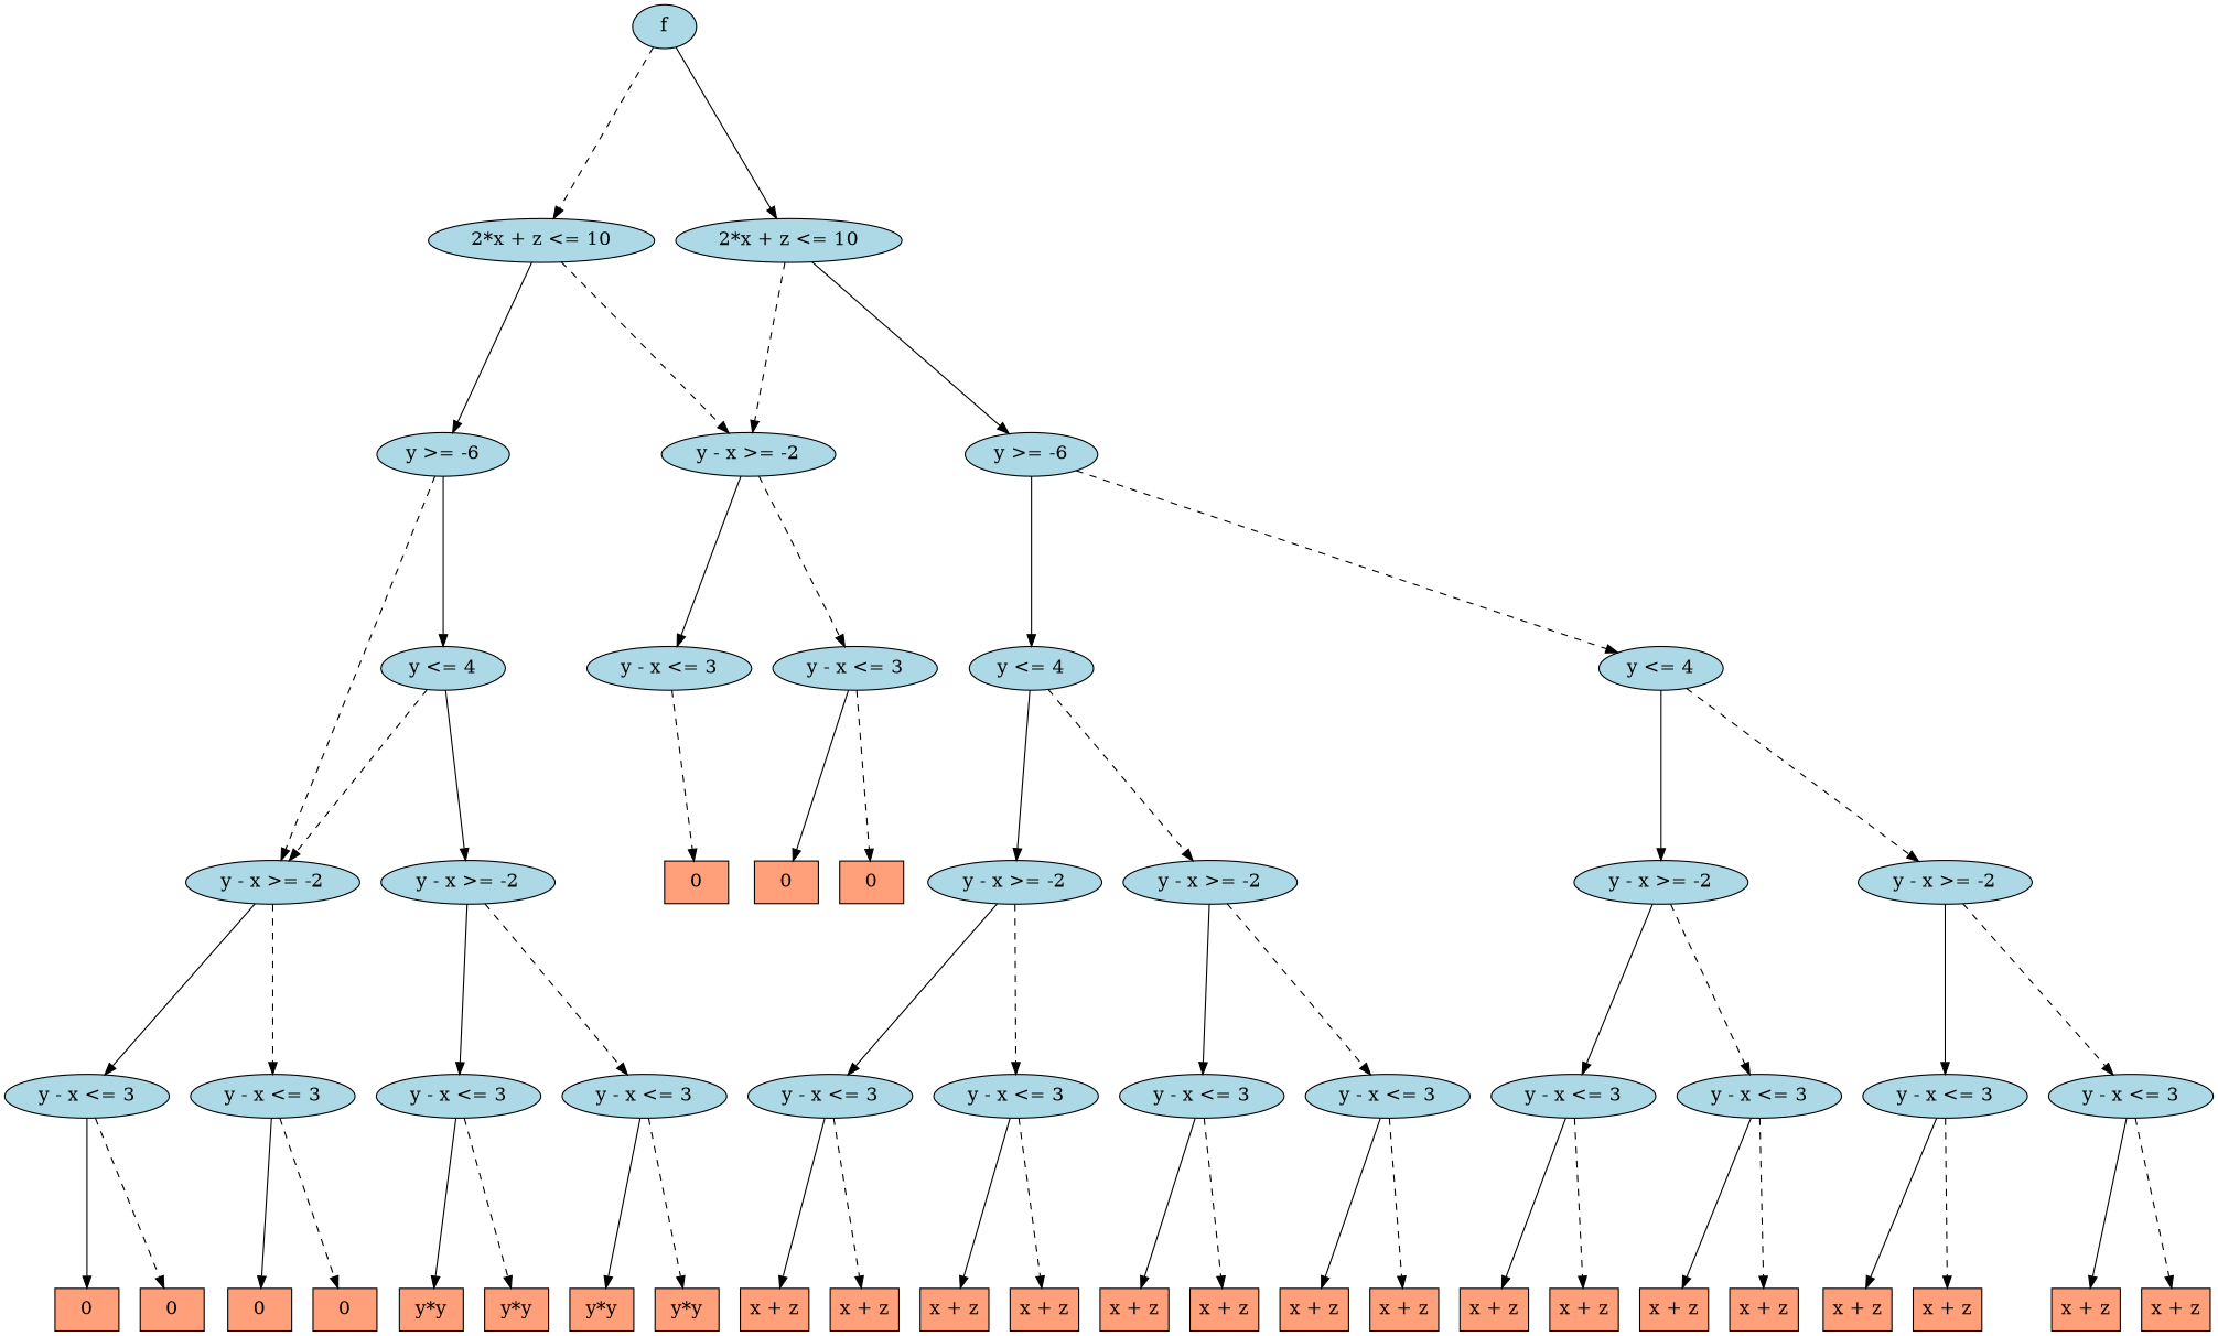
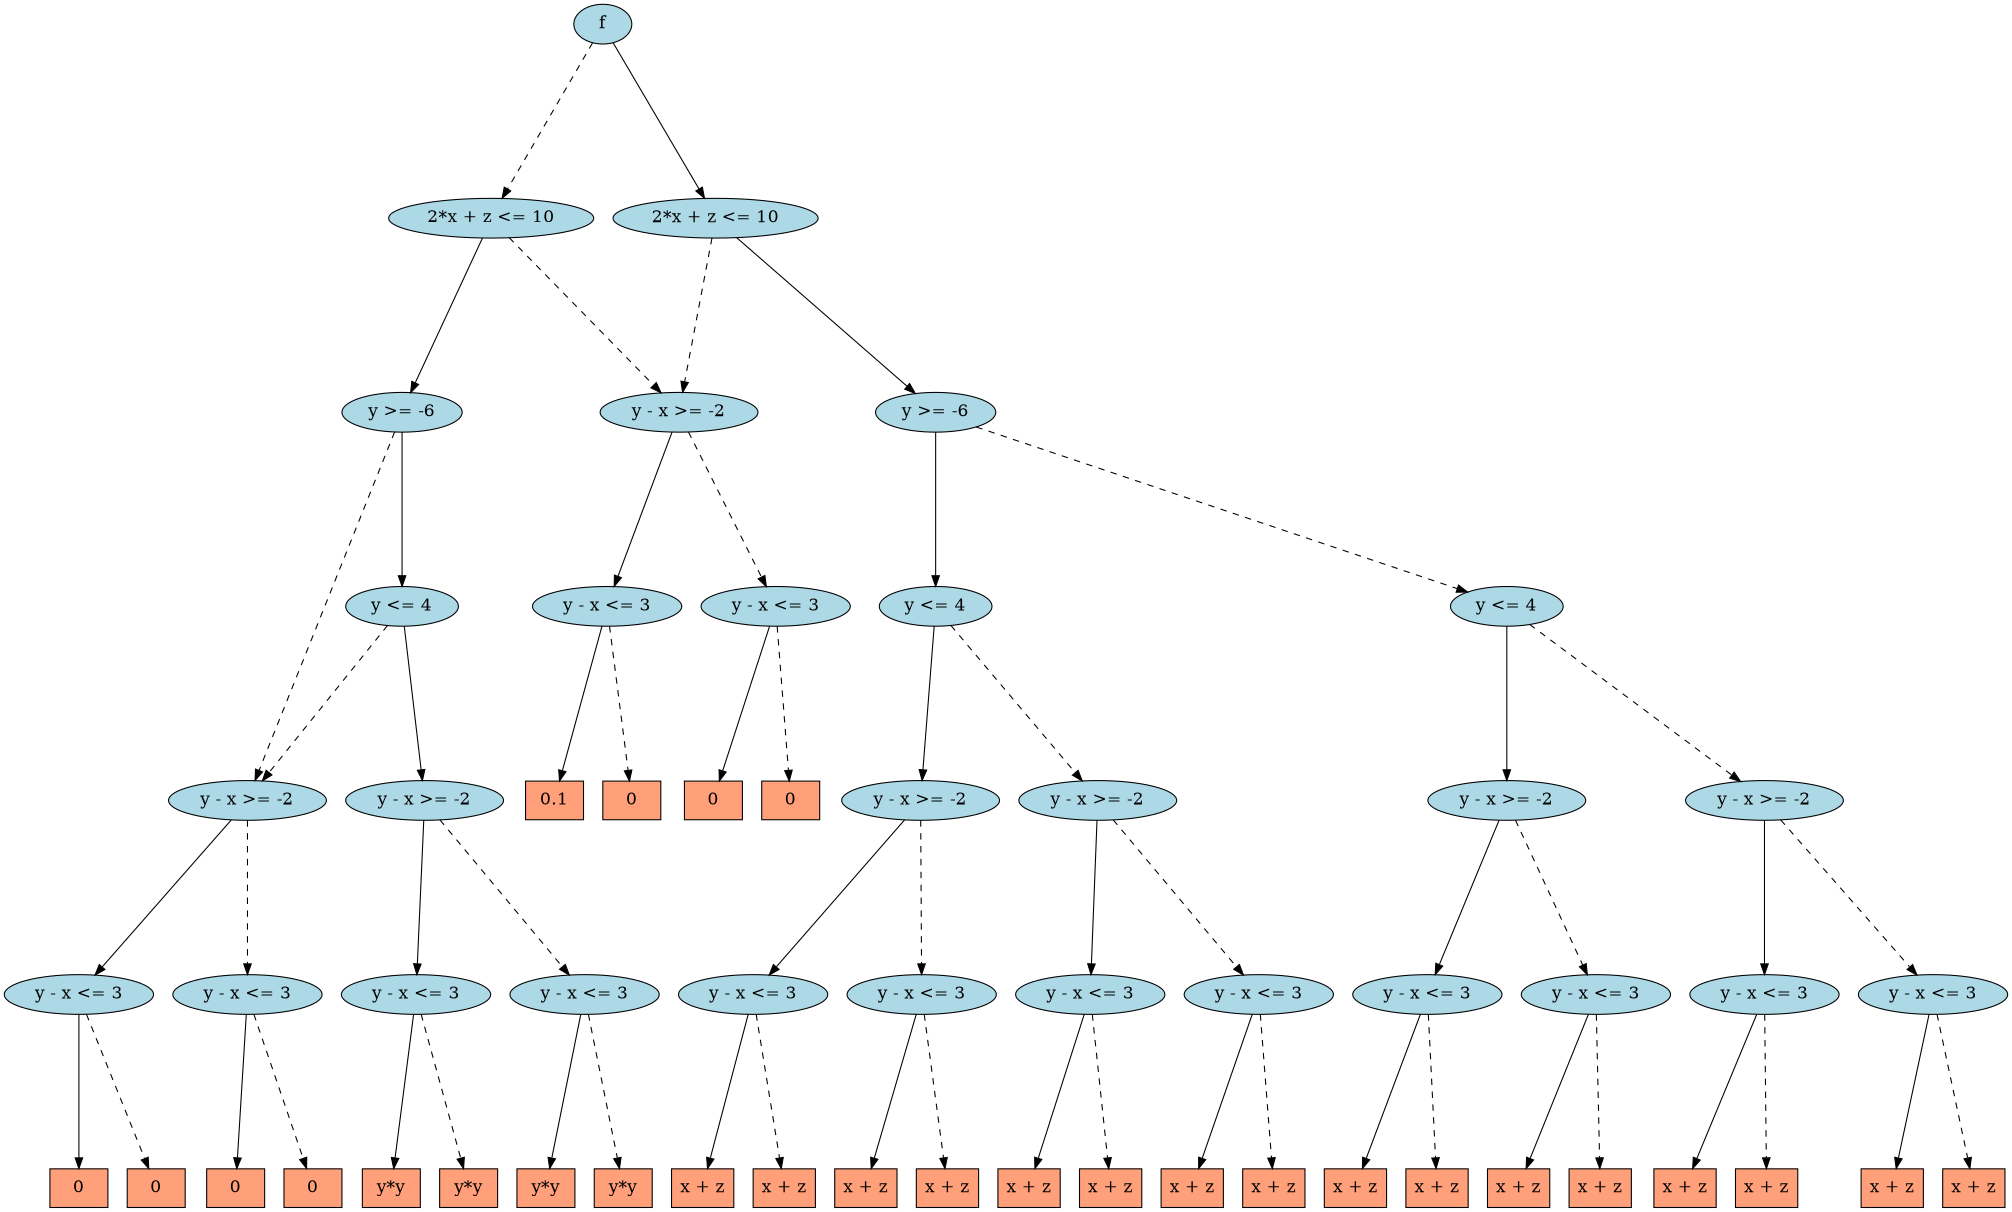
  digraph {
    fontname=Helvetica
    fontsize=16
    ranksep=2.00
    node [fillcolor=lightblue fontsize=16 style=filled]
    n1 [label="2*x + z <= 10"]
    n2 [label="y >= -6"]
    n3 [label="y - x >= -2"]
    n4 [label="2*x + z <= 10"]
    n5 [label="y >= -6"]
    n6 [label="y <= 4"]
    n7 [label="y - x >= -2"]
    n8 [label="y <= 4"]
    n9 [label="y <= 4"]
    n10 [label="y - x >= -2"]
    n11 [label="y - x >= -2"]
    n12 [label="y - x >= -2"]
    n13 [label="y - x <= 3"]
    n14 [label="y - x <= 3"]
    n15 [label="y - x <= 3"]
    n16 [label="y - x <= 3"]
    n17 [fillcolor=lightsalmon label="x + z" shape=box]
    n18 [fillcolor=lightsalmon label="x + z" shape=box]
    n19 [fillcolor=lightsalmon label="y*y" shape=box]
    n20 [fillcolor=lightsalmon label="y*y" shape=box]
    n21 [label="y - x <= 3"]
    n22 [label="y - x <= 3"]
    n23 [fillcolor=lightsalmon label="y*y" shape=box]
    n24 [fillcolor=lightsalmon label="y*y" shape=box]
+   n25 [fillcolor=lightsalmon label=0.1 shape=box]
    n26 [fillcolor=lightsalmon label=0 shape=box]
    n27 [fillcolor=lightsalmon label=0 shape=box]
    n28 [fillcolor=lightsalmon label=0 shape=box]
    n29 [label="y - x <= 3"]
    n30 [label="y - x <= 3"]
    n31 [fillcolor=lightsalmon label=0 shape=box]
    n32 [fillcolor=lightsalmon label=0 shape=box]
    n33 [fillcolor=lightsalmon label="x + z" shape=box]
    n34 [fillcolor=lightsalmon label="x + z" shape=box]
    n35 [label="y - x <= 3"]
    n36 [label="y - x <= 3"]
    n37 [fillcolor=lightsalmon label="x + z" shape=box]
    n38 [fillcolor=lightsalmon label="x + z" shape=box]
    n39 [fillcolor=lightsalmon label="x + z" shape=box]
    n40 [fillcolor=lightsalmon label="x + z" shape=box]
    n41 [fillcolor=lightsalmon label=0 shape=box]
    n42 [fillcolor=lightsalmon label=0 shape=box]
    n43 [label="y - x >= -2"]
    n44 [label="y - x >= -2"]
    n45 [label="y - x <= 3"]
    n46 [label="y - x <= 3"]
    n47 [fillcolor=lightsalmon label="x + z" shape=box]
    n48 [fillcolor=lightsalmon label="x + z" shape=box]
    n49 [fillcolor=lightsalmon label="x + z" shape=box]
    n50 [fillcolor=lightsalmon label="x + z" shape=box]
    n51 [label="y - x <= 3"]
    n52 [label="y - x <= 3"]
    n53 [fillcolor=lightsalmon label="x + z" shape=box]
    n54 [fillcolor=lightsalmon label="x + z" shape=box]
    n55 [fillcolor=lightsalmon label="x + z" shape=box]
    n56 [fillcolor=lightsalmon label="x + z" shape=box]
    n57 [label=f]
    n1 -> n2
    n1 -> n3 [style=dashed]
    n2 -> n6
    n2 -> n7 [style=dashed]
    n3 -> n21
    n3 -> n22 [style=dashed]
    n4 -> n3 [style=dashed]
    n4 -> n5
    n5 -> n8
    n5 -> n9 [style=dashed]
    n6 -> n7 [style=dashed]
    n6 -> n10
    n7 -> n29
    n7 -> n30 [style=dashed]
    n8 -> n11
    n8 -> n12 [style=dashed]
    n9 -> n43
    n9 -> n44 [style=dashed]
    n10 -> n13
    n10 -> n14 [style=dashed]
    n11 -> n15
    n11 -> n16 [style=dashed]
    n12 -> n35
    n12 -> n36 [style=dashed]
    n13 -> n19
    n13 -> n20 [style=dashed]
    n14 -> n23
    n14 -> n24 [style=dashed]
    n15 -> n17
    n15 -> n18 [style=dashed]
    n16 -> n33
    n16 -> n34 [style=dashed]
+   n21 -> n25
    n21 -> n26 [style=dashed]
    n22 -> n27
    n22 -> n28 [style=dashed]
    n29 -> n31
    n29 -> n32 [style=dashed]
    n30 -> n41
    n30 -> n42 [style=dashed]
    n35 -> n37
    n35 -> n38 [style=dashed]
    n36 -> n39
    n36 -> n40 [style=dashed]
    n43 -> n45
    n43 -> n46 [style=dashed]
    n44 -> n51
    n44 -> n52 [style=dashed]
    n45 -> n47
    n45 -> n48 [style=dashed]
    n46 -> n49
    n46 -> n50 [style=dashed]
    n51 -> n53
    n51 -> n54 [style=dashed]
    n52 -> n55
    n52 -> n56 [style=dashed]
    n57 -> n1 [style=dashed]
    n57 -> n4
  }
